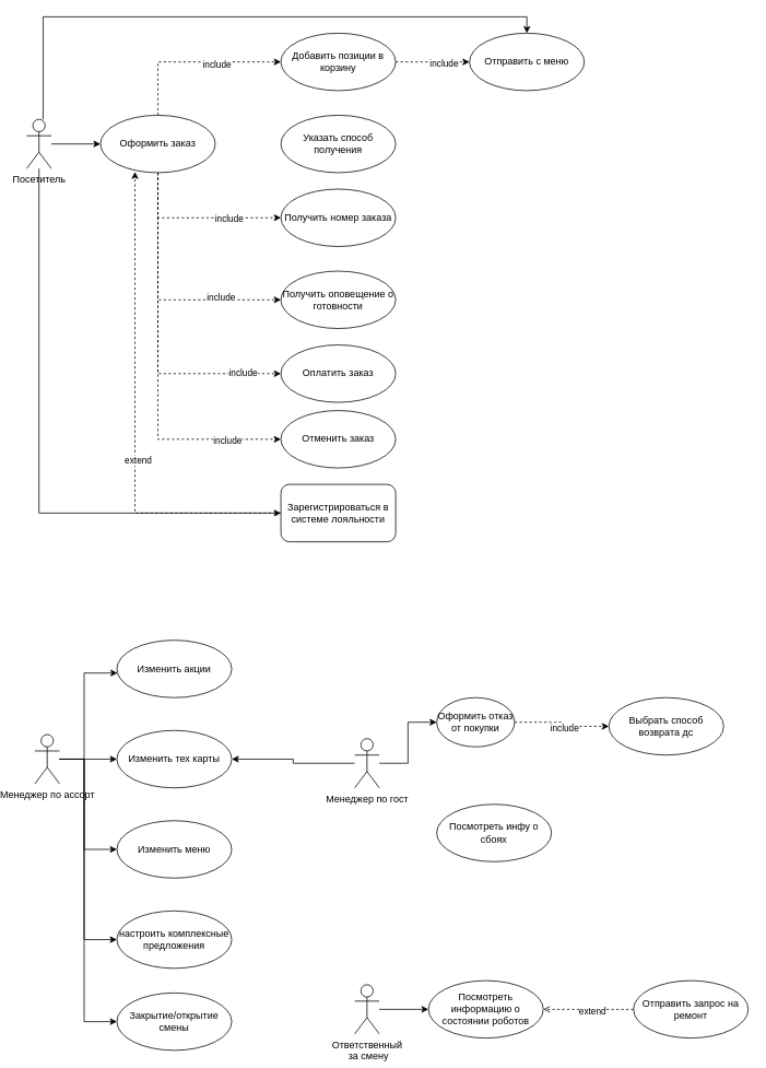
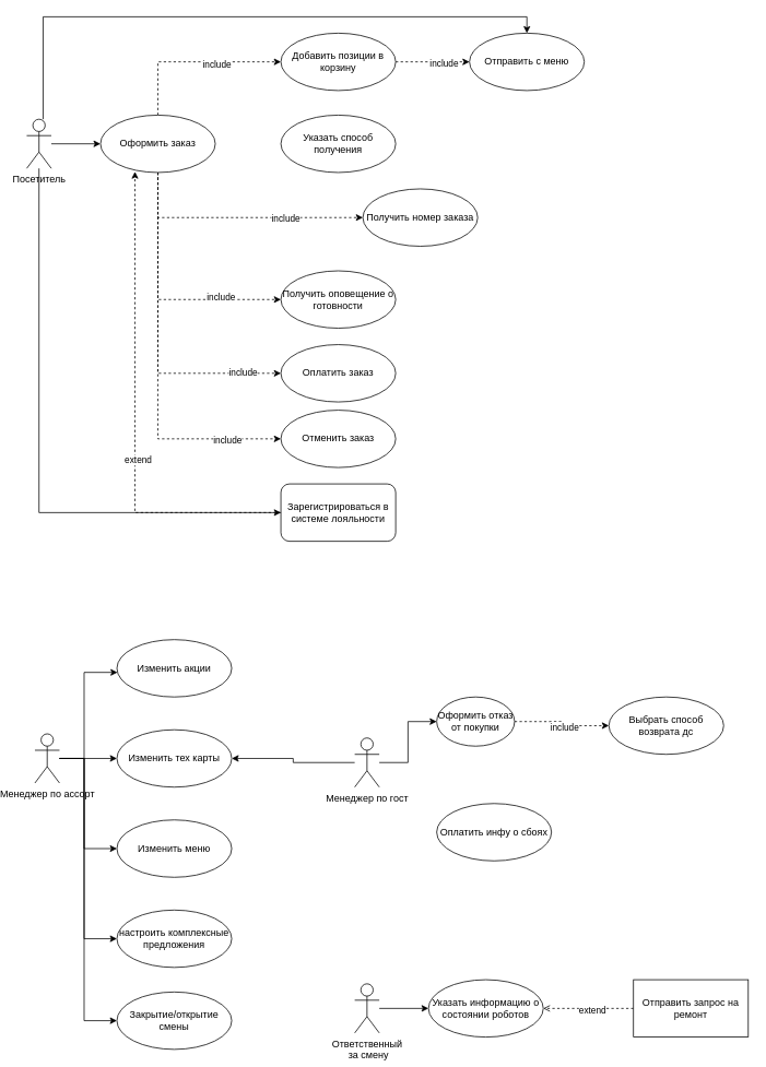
  <mxCell id="0" />
  <mxCell id="1" parent="0" />
  <mxCell id="2" style="edgeStyle=orthogonalEdgeStyle;rounded=0;orthogonalLoop=1;jettySize=auto;html=1;entryX=0;entryY=0.5;entryDx=0;entryDy=0;dashed=1;" edge="1" parent="1" target="44"><mxGeometry relative="1" as="geometry"><mxPoint x="180" y="210" as="sourcePoint" /><Array as="points"><mxPoint x="180" y="330" /><mxPoint x="180" y="330" /><mxPoint x="180" y="365" /></Array></mxGeometry></mxCell>
  <mxCell id="3" value="include" style="edgeLabel;html=1;align=center;verticalAlign=middle;resizable=0;points=[];" vertex="1" connectable="0" parent="2"><mxGeometry x="0.515" y="4" relative="1" as="geometry"><mxPoint as="offset" /></mxGeometry></mxCell>
  <mxCell id="4" style="edgeStyle=orthogonalEdgeStyle;rounded=0;orthogonalLoop=1;jettySize=auto;html=1;entryX=0.5;entryY=0;entryDx=0;entryDy=0;" edge="1" parent="1" source="5" target="26"><mxGeometry relative="1" as="geometry"><Array as="points"><mxPoint x="40" y="20" /><mxPoint x="630" y="20" /></Array></mxGeometry></mxCell>
  <mxCell id="5" value="Посетитель" style="shape=umlActor;verticalLabelPosition=bottom;verticalAlign=top;html=1;outlineConnect=0;" vertex="1" parent="1"><mxGeometry x="20" y="145" width="30" height="60" as="geometry" /></mxCell>
  <mxCell id="6" style="edgeStyle=orthogonalEdgeStyle;rounded=0;orthogonalLoop=1;jettySize=auto;html=1;" edge="1" parent="1" source="8" target="25"><mxGeometry relative="1" as="geometry" /></mxCell>
  <mxCell id="7" style="edgeStyle=orthogonalEdgeStyle;rounded=0;orthogonalLoop=1;jettySize=auto;html=1;" edge="1" parent="1" source="8" target="41"><mxGeometry relative="1" as="geometry" /></mxCell>
  <mxCell id="8" value="Менеджер по гост" style="shape=umlActor;verticalLabelPosition=bottom;verticalAlign=top;html=1;outlineConnect=0;" vertex="1" parent="1"><mxGeometry x="420" y="900" width="30" height="60" as="geometry" /></mxCell>
  <mxCell id="9" style="edgeStyle=orthogonalEdgeStyle;rounded=0;orthogonalLoop=1;jettySize=auto;html=1;" edge="1" parent="1" source="14" target="40"><mxGeometry relative="1" as="geometry"><Array as="points"><mxPoint x="90" y="925" /><mxPoint x="90" y="820" /></Array></mxGeometry></mxCell>
  <mxCell id="10" style="edgeStyle=orthogonalEdgeStyle;rounded=0;orthogonalLoop=1;jettySize=auto;html=1;entryX=0;entryY=0.5;entryDx=0;entryDy=0;" edge="1" parent="1" source="14" target="41"><mxGeometry relative="1" as="geometry" /></mxCell>
  <mxCell id="11" style="edgeStyle=orthogonalEdgeStyle;rounded=0;orthogonalLoop=1;jettySize=auto;html=1;entryX=0;entryY=0.5;entryDx=0;entryDy=0;" edge="1" parent="1" source="14" target="39"><mxGeometry relative="1" as="geometry"><Array as="points"><mxPoint x="90" y="925" /><mxPoint x="90" y="1035" /></Array></mxGeometry></mxCell>
  <mxCell id="12" style="edgeStyle=orthogonalEdgeStyle;rounded=0;orthogonalLoop=1;jettySize=auto;html=1;entryX=0;entryY=0.5;entryDx=0;entryDy=0;" edge="1" parent="1" source="14" target="46"><mxGeometry relative="1" as="geometry"><Array as="points"><mxPoint x="90" y="925" /><mxPoint x="90" y="1245" /></Array></mxGeometry></mxCell>
  <mxCell id="13" style="edgeStyle=orthogonalEdgeStyle;rounded=0;orthogonalLoop=1;jettySize=auto;html=1;entryX=0;entryY=0.5;entryDx=0;entryDy=0;" edge="1" parent="1" source="14" target="52"><mxGeometry relative="1" as="geometry"><Array as="points"><mxPoint x="90" y="925" /><mxPoint x="90" y="1145" /></Array></mxGeometry></mxCell>
  <mxCell id="14" value="Менеджер по ассорт" style="shape=umlActor;verticalLabelPosition=bottom;verticalAlign=top;html=1;outlineConnect=0;" vertex="1" parent="1"><mxGeometry x="30" y="895" width="30" height="60" as="geometry" /></mxCell>
  <mxCell id="15" style="edgeStyle=orthogonalEdgeStyle;rounded=0;orthogonalLoop=1;jettySize=auto;html=1;startArrow=classic;startFill=1;endArrow=none;endFill=0;" edge="1" parent="1" source="22" target="5"><mxGeometry relative="1" as="geometry" /></mxCell>
  <mxCell id="16" value="" style="edgeStyle=orthogonalEdgeStyle;rounded=0;orthogonalLoop=1;jettySize=auto;html=1;dashed=1;" edge="1" parent="1" source="22" target="29"><mxGeometry relative="1" as="geometry"><Array as="points"><mxPoint x="180" y="75" /></Array></mxGeometry></mxCell>
  <mxCell id="17" value="include" style="edgeLabel;html=1;align=center;verticalAlign=middle;resizable=0;points=[];" vertex="1" connectable="0" parent="16"><mxGeometry x="0.265" y="-2" relative="1" as="geometry"><mxPoint as="offset" /></mxGeometry></mxCell>
  <mxCell id="18" value="" style="edgeStyle=orthogonalEdgeStyle;rounded=0;orthogonalLoop=1;jettySize=auto;html=1;dashed=1;" edge="1" parent="1" source="22" target="31"><mxGeometry relative="1" as="geometry"><Array as="points"><mxPoint x="180" y="370" /><mxPoint x="180" y="370" /></Array></mxGeometry></mxCell>
  <mxCell id="19" value="include" style="edgeLabel;html=1;align=center;verticalAlign=middle;resizable=0;points=[];" vertex="1" connectable="0" parent="18"><mxGeometry x="0.762" y="1" relative="1" as="geometry"><mxPoint as="offset" /></mxGeometry></mxCell>
  <mxCell id="20" style="edgeStyle=orthogonalEdgeStyle;rounded=0;orthogonalLoop=1;jettySize=auto;html=1;entryX=0;entryY=0.5;entryDx=0;entryDy=0;dashed=1;" edge="1" parent="1" source="22" target="53"><mxGeometry relative="1" as="geometry"><Array as="points"><mxPoint x="180" y="535" /></Array></mxGeometry></mxCell>
  <mxCell id="21" value="include" style="edgeLabel;html=1;align=center;verticalAlign=middle;resizable=0;points=[];" vertex="1" connectable="0" parent="20"><mxGeometry x="0.722" y="-1" relative="1" as="geometry"><mxPoint as="offset" /></mxGeometry></mxCell>
  <mxCell id="22" value="Оформить заказ" style="ellipse;whiteSpace=wrap;html=1;" vertex="1" parent="1"><mxGeometry x="110" y="140" width="140" height="70" as="geometry" /></mxCell>
  <mxCell id="23" value="" style="edgeStyle=orthogonalEdgeStyle;rounded=0;orthogonalLoop=1;jettySize=auto;html=1;dashed=1;" edge="1" parent="1" source="25" target="34"><mxGeometry relative="1" as="geometry" /></mxCell>
  <mxCell id="24" value="include" style="edgeLabel;html=1;align=center;verticalAlign=middle;resizable=0;points=[];" vertex="1" connectable="0" parent="23"><mxGeometry x="0.08" y="-1" relative="1" as="geometry"><mxPoint as="offset" /></mxGeometry></mxCell>
  <mxCell id="25" value="Оформить отказ от покупки" style="ellipse;whiteSpace=wrap;html=1;" vertex="1" parent="1"><mxGeometry x="520" y="850" width="95" height="60" as="geometry" /></mxCell>
  <mxCell id="26" value="Отправить с меню" style="ellipse;whiteSpace=wrap;html=1;" vertex="1" parent="1"><mxGeometry x="560" y="40" width="140" height="70" as="geometry" /></mxCell>
  <mxCell id="27" style="edgeStyle=orthogonalEdgeStyle;rounded=0;orthogonalLoop=1;jettySize=auto;html=1;entryX=0;entryY=0.5;entryDx=0;entryDy=0;dashed=1;" edge="1" parent="1" source="29" target="26"><mxGeometry relative="1" as="geometry"><mxPoint x="290" y="160" as="targetPoint" /></mxGeometry></mxCell>
  <mxCell id="28" value="include" style="edgeLabel;html=1;align=center;verticalAlign=middle;resizable=0;points=[];" vertex="1" connectable="0" parent="27"><mxGeometry x="0.289" y="-1" relative="1" as="geometry"><mxPoint as="offset" /></mxGeometry></mxCell>
  <mxCell id="29" value="Добавить позиции в корзину" style="ellipse;whiteSpace=wrap;html=1;" vertex="1" parent="1"><mxGeometry x="330" y="40" width="140" height="70" as="geometry" /></mxCell>
  <mxCell id="30" value="Указать способ получения" style="ellipse;whiteSpace=wrap;html=1;" vertex="1" parent="1"><mxGeometry x="330" y="140" width="140" height="70" as="geometry" /></mxCell>
  <mxCell id="31" value="Оплатить заказ" style="ellipse;whiteSpace=wrap;html=1;" vertex="1" parent="1"><mxGeometry x="330" y="420" width="140" height="70" as="geometry" /></mxCell>
  <mxCell id="32" style="edgeStyle=orthogonalEdgeStyle;rounded=0;orthogonalLoop=1;jettySize=auto;html=1;startArrow=classic;startFill=1;endArrow=none;endFill=0;" edge="1" parent="1" source="33" target="5"><mxGeometry relative="1" as="geometry" /></mxCell>
  <mxCell id="33" value="Зарегистрироваться в системе лояльности" style="whiteSpace=wrap;html=1;rounded=1;" vertex="1" parent="1"><mxGeometry x="330" y="590" width="140" height="70" as="geometry" /></mxCell>
  <mxCell id="34" value="Выбрать способ возврата дс" style="ellipse;whiteSpace=wrap;html=1;" vertex="1" parent="1"><mxGeometry x="730" y="850" width="140" height="70" as="geometry" /></mxCell>
- <mxCell id="35" value="Посмотреть инфу о сбоях" style="ellipse;whiteSpace=wrap;html=1;" vertex="1" parent="1"><mxGeometry x="520" y="980" width="140" height="70" as="geometry" /></mxCell>
- <mxCell id="36" value="Посмотреть информацию о состоянии роботов" style="ellipse;whiteSpace=wrap;html=1;" vertex="1" parent="1"><mxGeometry x="510" y="1195" width="140" height="70" as="geometry" /></mxCell>
+ <mxCell id="35" value="Оплатить инфу о сбоях" style="ellipse;whiteSpace=wrap;html=1;" vertex="1" parent="1"><mxGeometry x="520" y="980" width="140" height="70" as="geometry" /></mxCell>
+ <mxCell id="36" value="Указать информацию о состоянии роботов" style="ellipse;whiteSpace=wrap;html=1;" vertex="1" parent="1"><mxGeometry x="510" y="1195" width="140" height="70" as="geometry" /></mxCell>
  <mxCell id="37" style="edgeStyle=orthogonalEdgeStyle;rounded=0;orthogonalLoop=1;jettySize=auto;html=1;entryX=0;entryY=0.5;entryDx=0;entryDy=0;" edge="1" parent="1" source="38" target="36"><mxGeometry relative="1" as="geometry" /></mxCell>
  <mxCell id="38" value="Ответственный&lt;br&gt;&amp;nbsp;за смену" style="shape=umlActor;verticalLabelPosition=bottom;verticalAlign=top;html=1;" vertex="1" parent="1"><mxGeometry x="420" y="1200" width="30" height="60" as="geometry" /></mxCell>
  <mxCell id="39" value="Изменить меню" style="ellipse;whiteSpace=wrap;html=1;" vertex="1" parent="1"><mxGeometry x="130" y="1000" width="140" height="70" as="geometry" /></mxCell>
  <mxCell id="40" value="Изменить акции" style="ellipse;whiteSpace=wrap;html=1;" vertex="1" parent="1"><mxGeometry x="130" y="780" width="140" height="70" as="geometry" /></mxCell>
  <mxCell id="41" value="Изменить тех карты" style="ellipse;whiteSpace=wrap;html=1;" vertex="1" parent="1"><mxGeometry x="130" y="890" width="140" height="70" as="geometry" /></mxCell>
  <mxCell id="42" value="" style="edgeStyle=orthogonalEdgeStyle;rounded=0;orthogonalLoop=1;jettySize=auto;html=1;exitX=0.5;exitY=1;exitDx=0;exitDy=0;dashed=1;" edge="1" parent="1" source="22" target="45"><mxGeometry relative="1" as="geometry"><Array as="points"><mxPoint x="180" y="265" /></Array></mxGeometry></mxCell>
  <mxCell id="43" value="include" style="edgeLabel;html=1;align=center;verticalAlign=middle;resizable=0;points=[];" vertex="1" connectable="0" parent="42"><mxGeometry x="0.376" y="-1" relative="1" as="geometry"><mxPoint as="offset" /></mxGeometry></mxCell>
  <mxCell id="44" value="Получить оповещение о готовности" style="ellipse;whiteSpace=wrap;html=1;" vertex="1" parent="1"><mxGeometry x="330" y="330" width="140" height="70" as="geometry" /></mxCell>
- <mxCell id="45" value="Получить номер заказа" style="ellipse;whiteSpace=wrap;html=1;" vertex="1" parent="1"><mxGeometry x="330" y="230" width="140" height="70" as="geometry" /></mxCell>
+ <mxCell id="45" value="Получить номер заказа" style="ellipse;whiteSpace=wrap;html=1;" vertex="1" parent="1"><mxGeometry x="430" y="230" width="140" height="70" as="geometry" /></mxCell>
  <mxCell id="46" value="Закрытие/открытие смены" style="ellipse;whiteSpace=wrap;html=1;" vertex="1" parent="1"><mxGeometry x="130" y="1210" width="140" height="70" as="geometry" /></mxCell>
  <mxCell id="47" style="edgeStyle=orthogonalEdgeStyle;rounded=0;orthogonalLoop=1;jettySize=auto;html=1;entryX=0.3;entryY=0.986;entryDx=0;entryDy=0;entryPerimeter=0;dashed=1;" edge="1" parent="1" source="33" target="22"><mxGeometry relative="1" as="geometry" /></mxCell>
  <mxCell id="48" value="extend" style="edgeLabel;html=1;align=center;verticalAlign=middle;resizable=0;points=[];" vertex="1" connectable="0" parent="47"><mxGeometry x="-0.182" y="-3" relative="1" as="geometry"><mxPoint as="offset" /></mxGeometry></mxCell>
  <mxCell id="49" value="" style="edgeStyle=orthogonalEdgeStyle;rounded=0;orthogonalLoop=1;jettySize=auto;html=1;dashed=1;endArrow=open;" edge="1" parent="1" source="51" target="36"><mxGeometry relative="1" as="geometry" /></mxCell>
  <mxCell id="50" value="extend" style="edgeLabel;html=1;align=center;verticalAlign=middle;resizable=0;points=[];" vertex="1" connectable="0" parent="49"><mxGeometry x="-0.067" y="2" relative="1" as="geometry"><mxPoint as="offset" /></mxGeometry></mxCell>
- <mxCell id="51" value="Отправить запрос на ремонт" style="ellipse;whiteSpace=wrap;html=1;" vertex="1" parent="1"><mxGeometry x="760" y="1195" width="140" height="70" as="geometry" /></mxCell>
+ <mxCell id="51" value="Отправить запрос на ремонт" style="whiteSpace=wrap;html=1;rounded=0;" vertex="1" parent="1"><mxGeometry x="760" y="1195" width="140" height="70" as="geometry" /></mxCell>
  <mxCell id="52" value="настроить комплексные предложения" style="ellipse;whiteSpace=wrap;html=1;" vertex="1" parent="1"><mxGeometry x="130" y="1110" width="140" height="70" as="geometry" /></mxCell>
  <mxCell id="53" value="Отменить заказ" style="ellipse;whiteSpace=wrap;html=1;" vertex="1" parent="1"><mxGeometry x="330" y="500" width="140" height="70" as="geometry" /></mxCell>
